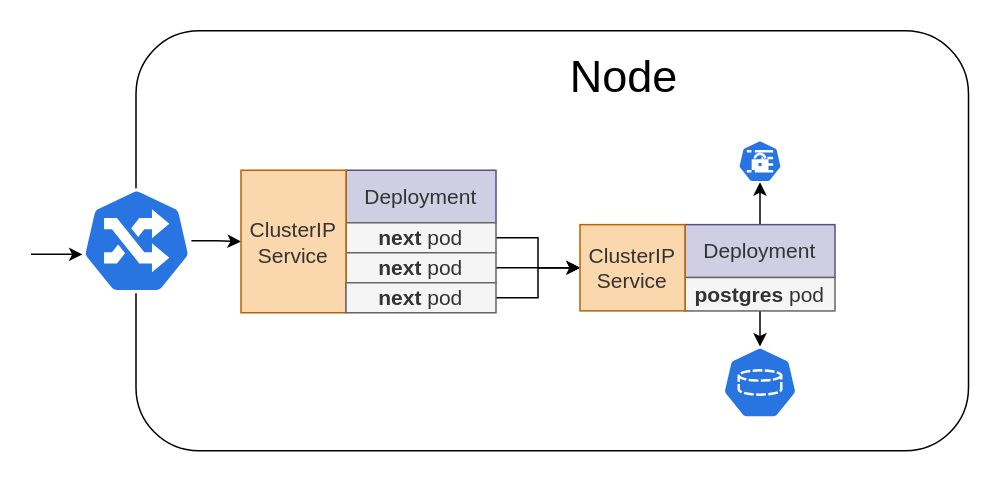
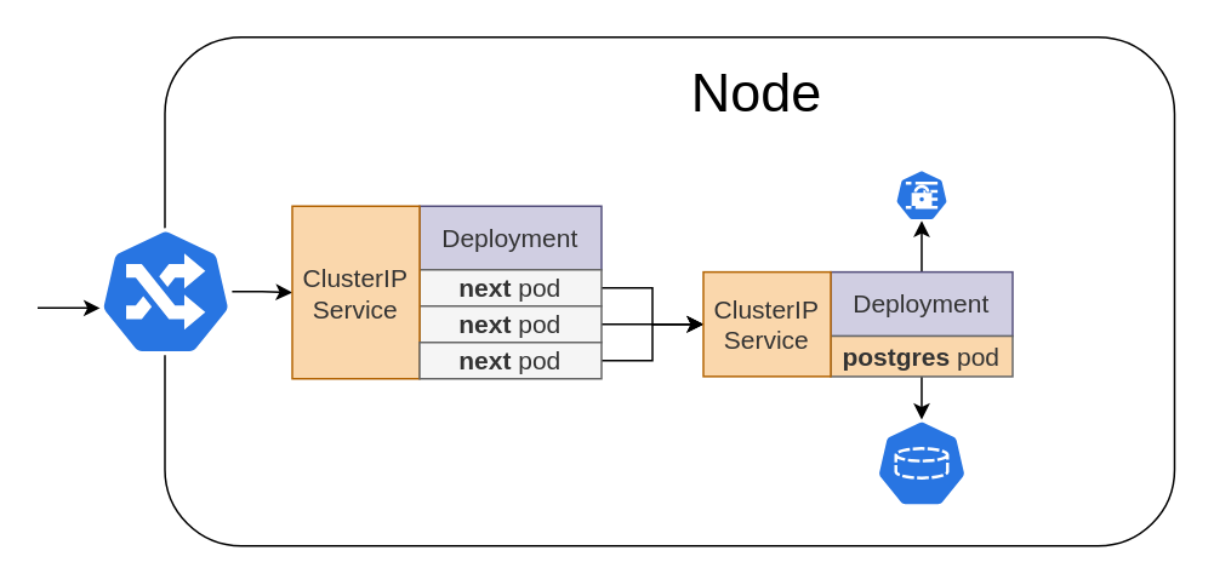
  <mxCell id="0" />
  <mxCell id="1" parent="0" />
  <mxCell id="2" style="edgeStyle=none;html=1;exitX=1;exitY=0.75;exitDx=0;exitDy=0;fontSize=30;" parent="1" edge="1"><mxGeometry relative="1" as="geometry"><mxPoint x="606" y="235.833" as="targetPoint" /><mxPoint x="596" y="235.5" as="sourcePoint" /></mxGeometry></mxCell>
  <mxCell id="3" value="" style="rounded=1;whiteSpace=wrap;html=1;" parent="1" vertex="1"><mxGeometry x="90" y="20" width="555" height="280" as="geometry" /></mxCell>
  <mxCell id="4" style="edgeStyle=orthogonalEdgeStyle;rounded=0;html=1;entryX=0;entryY=0.5;entryDx=0;entryDy=0;fontSize=14;fontColor=#333333;" parent="1" source="5" target="14" edge="1"><mxGeometry relative="1" as="geometry" /></mxCell>
  <mxCell id="5" value="" style="sketch=0;html=1;dashed=0;whitespace=wrap;fillColor=#2875E2;strokeColor=#ffffff;points=[[0.005,0.63,0],[0.1,0.2,0],[0.9,0.2,0],[0.5,0,0],[0.995,0.63,0],[0.72,0.99,0],[0.5,1,0],[0.28,0.99,0]];shape=mxgraph.kubernetes.icon;prIcon=ing" parent="1" vertex="1"><mxGeometry x="54" y="125" width="72.92" height="70" as="geometry" /></mxCell>
  <mxCell id="6" style="edgeStyle=none;html=1;entryX=0.005;entryY=0.63;entryDx=0;entryDy=0;entryPerimeter=0;" parent="1" target="5" edge="1"><mxGeometry relative="1" as="geometry"><mxPoint x="20" y="169" as="sourcePoint" /></mxGeometry></mxCell>
  <mxCell id="7" value="" style="sketch=0;html=1;dashed=0;whitespace=wrap;fillColor=#2875E2;strokeColor=#ffffff;points=[[0.005,0.63,0],[0.1,0.2,0],[0.9,0.2,0],[0.5,0,0],[0.995,0.63,0],[0.72,0.99,0],[0.5,1,0],[0.28,0.99,0]];shape=mxgraph.kubernetes.icon;prIcon=pvc" parent="1" vertex="1"><mxGeometry x="481" y="230.5" width="50" height="48" as="geometry" /></mxCell>
  <mxCell id="8" value="Node" style="text;html=1;align=center;verticalAlign=middle;resizable=0;points=[];autosize=1;strokeColor=none;fillColor=none;fontSize=30;" parent="1" vertex="1"><mxGeometry x="370" y="30" width="90" height="40" as="geometry" /></mxCell>
  <mxCell id="9" value="&lt;font style=&quot;font-size: 14px ; line-height: 1&quot; color=&quot;#333333&quot;&gt;Deployment&lt;br style=&quot;font-size: 14px&quot;&gt;&lt;/font&gt;" style="rounded=0;whiteSpace=wrap;html=1;fontSize=14;fillColor=#d0cee2;strokeColor=#56517e;verticalAlign=middle;labelBorderColor=none;" parent="1" vertex="1"><mxGeometry x="230" y="113" width="100" height="35" as="geometry" /></mxCell>
  <mxCell id="10" style="edgeStyle=orthogonalEdgeStyle;html=1;entryX=0;entryY=0.5;entryDx=0;entryDy=0;fontSize=14;fontColor=#333333;rounded=0;" parent="1" source="11" target="21" edge="1"><mxGeometry relative="1" as="geometry" /></mxCell>
  <mxCell id="11" value="&lt;font style=&quot;font-size: 14px ; line-height: 1&quot; color=&quot;#333333&quot;&gt;&lt;b&gt;next &lt;/b&gt;pod&lt;br style=&quot;font-size: 14px&quot;&gt;&lt;/font&gt;" style="rounded=0;whiteSpace=wrap;html=1;fontSize=14;verticalAlign=middle;labelBorderColor=none;fillColor=#f5f5f5;strokeColor=#666666;fontColor=#333333;" parent="1" vertex="1"><mxGeometry x="230" y="148" width="100" height="20" as="geometry" /></mxCell>
  <mxCell id="12" style="edgeStyle=orthogonalEdgeStyle;rounded=0;html=1;fontSize=14;fontColor=#333333;entryX=0;entryY=0.5;entryDx=0;entryDy=0;" parent="1" source="13" target="21" edge="1"><mxGeometry relative="1" as="geometry"><mxPoint x="386" y="178" as="targetPoint" /></mxGeometry></mxCell>
  <mxCell id="13" value="&lt;font style=&quot;font-size: 14px ; line-height: 1&quot; color=&quot;#333333&quot;&gt;&lt;b&gt;next &lt;/b&gt;pod&lt;br style=&quot;font-size: 14px&quot;&gt;&lt;/font&gt;" style="rounded=0;whiteSpace=wrap;html=1;fontSize=14;verticalAlign=middle;labelBorderColor=none;fillColor=#f5f5f5;strokeColor=#666666;fontColor=#333333;" parent="1" vertex="1"><mxGeometry x="230" y="168" width="100" height="20" as="geometry" /></mxCell>
  <mxCell id="14" value="&lt;font style=&quot;font-size: 14px; line-height: 1;&quot; color=&quot;#333333&quot;&gt;ClusterIP&lt;br style=&quot;font-size: 14px;&quot;&gt;Service&lt;br style=&quot;font-size: 14px;&quot;&gt;&lt;/font&gt;" style="rounded=0;whiteSpace=wrap;html=1;fontSize=14;fillColor=#fad7ac;strokeColor=#b46504;verticalAlign=middle;labelBorderColor=none;" parent="1" vertex="1"><mxGeometry x="160" y="113" width="70" height="95" as="geometry" /></mxCell>
  <mxCell id="15" style="edgeStyle=orthogonalEdgeStyle;rounded=0;html=1;entryX=0;entryY=0.5;entryDx=0;entryDy=0;fontSize=14;fontColor=#333333;" parent="1" source="16" target="21" edge="1"><mxGeometry relative="1" as="geometry" /></mxCell>
  <mxCell id="16" value="&lt;font style=&quot;font-size: 14px ; line-height: 1&quot; color=&quot;#333333&quot;&gt;&lt;b&gt;next &lt;/b&gt;pod&lt;br style=&quot;font-size: 14px&quot;&gt;&lt;/font&gt;" style="rounded=0;whiteSpace=wrap;html=1;fontSize=14;verticalAlign=middle;labelBorderColor=none;fillColor=#f5f5f5;strokeColor=#666666;fontColor=#333333;" parent="1" vertex="1"><mxGeometry x="230" y="188" width="100" height="20" as="geometry" /></mxCell>
  <mxCell id="17" style="edgeStyle=none;html=1;entryX=0.5;entryY=1;entryDx=0;entryDy=0;entryPerimeter=0;" edge="1" parent="1" source="18" target="22"><mxGeometry relative="1" as="geometry" /></mxCell>
  <mxCell id="18" value="&lt;font style=&quot;font-size: 14px ; line-height: 1&quot; color=&quot;#333333&quot;&gt;Deployment&lt;br style=&quot;font-size: 14px&quot;&gt;&lt;/font&gt;" style="rounded=0;whiteSpace=wrap;html=1;fontSize=14;fillColor=#d0cee2;strokeColor=#56517e;verticalAlign=middle;labelBorderColor=none;" parent="1" vertex="1"><mxGeometry x="456" y="149.25" width="100" height="35.3" as="geometry" /></mxCell>
  <mxCell id="19" style="edgeStyle=orthogonalEdgeStyle;rounded=0;html=1;entryX=0.5;entryY=0;entryDx=0;entryDy=0;entryPerimeter=0;fontSize=14;fontColor=#333333;" parent="1" source="20" target="7" edge="1"><mxGeometry relative="1" as="geometry" /></mxCell>
- <mxCell id="20" value="&lt;font style=&quot;font-size: 14px ; line-height: 1&quot; color=&quot;#333333&quot;&gt;&lt;b&gt;postgres&amp;nbsp;&lt;/b&gt;pod&lt;br style=&quot;font-size: 14px&quot;&gt;&lt;/font&gt;" style="rounded=0;whiteSpace=wrap;html=1;fontSize=14;verticalAlign=middle;labelBorderColor=none;fillColor=#f5f5f5;strokeColor=#666666;fontColor=#333333;" parent="1" vertex="1"><mxGeometry x="456" y="184.5" width="100" height="22.3" as="geometry" /></mxCell>
+ <mxCell id="20" value="&lt;font style=&quot;font-size: 14px ; line-height: 1&quot; color=&quot;#333333&quot;&gt;&lt;b&gt;postgres&amp;nbsp;&lt;/b&gt;pod&lt;br style=&quot;font-size: 14px&quot;&gt;&lt;/font&gt;" style="rounded=0;whiteSpace=wrap;html=1;fontSize=14;verticalAlign=middle;labelBorderColor=none;fillColor=#fad7ac;strokeColor=#666666;fontColor=#333333;" parent="1" vertex="1"><mxGeometry x="456" y="184.5" width="100" height="22.3" as="geometry" /></mxCell>
  <mxCell id="21" value="&lt;font style=&quot;font-size: 14px; line-height: 1;&quot; color=&quot;#333333&quot;&gt;ClusterIP&lt;br style=&quot;font-size: 14px;&quot;&gt;Service&lt;br style=&quot;font-size: 14px;&quot;&gt;&lt;/font&gt;" style="rounded=0;whiteSpace=wrap;html=1;fontSize=14;fillColor=#fad7ac;strokeColor=#b46504;verticalAlign=middle;labelBorderColor=none;" parent="1" vertex="1"><mxGeometry x="386" y="149.25" width="70" height="57.5" as="geometry" /></mxCell>
  <mxCell id="22" value="" style="sketch=0;html=1;dashed=0;whitespace=wrap;fillColor=#2875E2;strokeColor=#ffffff;points=[[0.005,0.63,0],[0.1,0.2,0],[0.9,0.2,0],[0.5,0,0],[0.995,0.63,0],[0.72,0.99,0],[0.5,1,0],[0.28,0.99,0]];shape=mxgraph.kubernetes.icon;prIcon=secret" vertex="1" parent="1"><mxGeometry x="491.42" y="93" width="29.17" height="28" as="geometry" /></mxCell>
